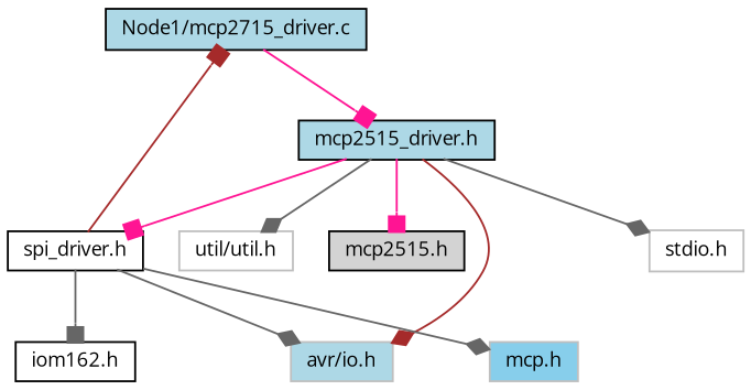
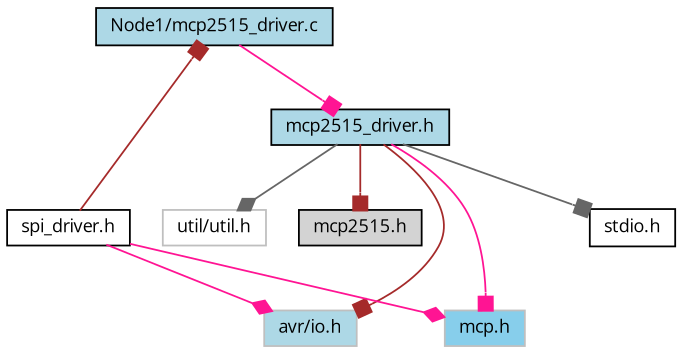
  digraph {
    fontname="Open Sans"
    node [color=black fillcolor=white fontname="Open Sans" fontsize=10 shape=record style=filled]
    edge [arrowhead=box color=gray40 fontname="Open Sans" fontsize=10 labelfontname=Helvetica labelfontsize=10 style=solid]
-   n1 [fillcolor=lightblue fontcolor=black height=0.2 label="Node1/mcp2715_driver.c" width=0.4]
+   n1 [fillcolor=lightblue fontcolor=black height=0.2 label="Node1/mcp2515_driver.c" width=0.4]
    n2 [fillcolor=lightblue height=0.2 label="mcp2515_driver.h" width=0.4]
    n3 [color=grey75 fillcolor=lightblue height=0.2 label="avr/io.h" width=0.4]
-   n4 [color=grey75 height=0.2 label="stdio.h" width=0.4]
+   n4 [height=0.2 label="stdio.h" width=0.4]
    n5 [color=grey75 height=0.2 label="util/util.h" width=0.4]
    n6 [height=0.2 label="spi_driver.h" width=0.4]
    n7 [fillcolor=lightgrey height=0.2 label="mcp2515.h" width=0.4]
    n8 [color=grey75 fillcolor=skyblue height=0.2 label="mcp.h" width=0.4]
-   n9 [height=0.2 label="iom162.h" width=0.4]
    n1 -> n2 [color=deeppink]
-   n2 -> n3 [arrowhead=diamond color=brown]
-   n2 -> n4 [arrowhead=diamond]
+   n2 -> n3 [color=brown]
+   n2 -> n4
    n2 -> n5 [arrowhead=diamond]
-   n2 -> n6 [color=deeppink]
-   n2 -> n7 [color=deeppink]
+   n2 -> n8 [color=deeppink]
+   n2 -> n7 [color=brown]
    n6 -> n1 [color=brown]
-   n6 -> n3 [arrowhead=diamond]
-   n6 -> n8 [arrowhead=diamond]
-   n6 -> n9
+   n6 -> n3 [arrowhead=diamond color=deeppink]
+   n6 -> n8 [arrowhead=diamond color=deeppink]
  }
